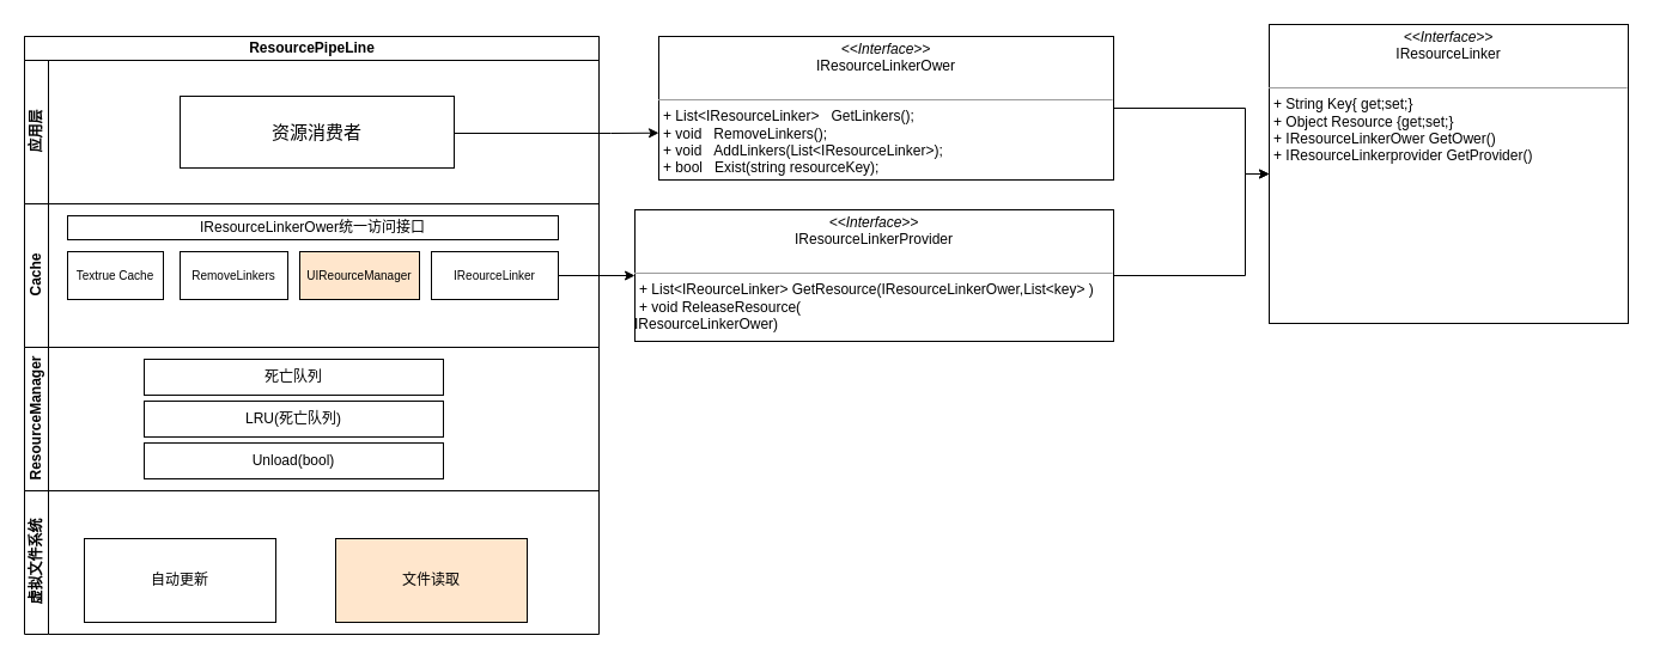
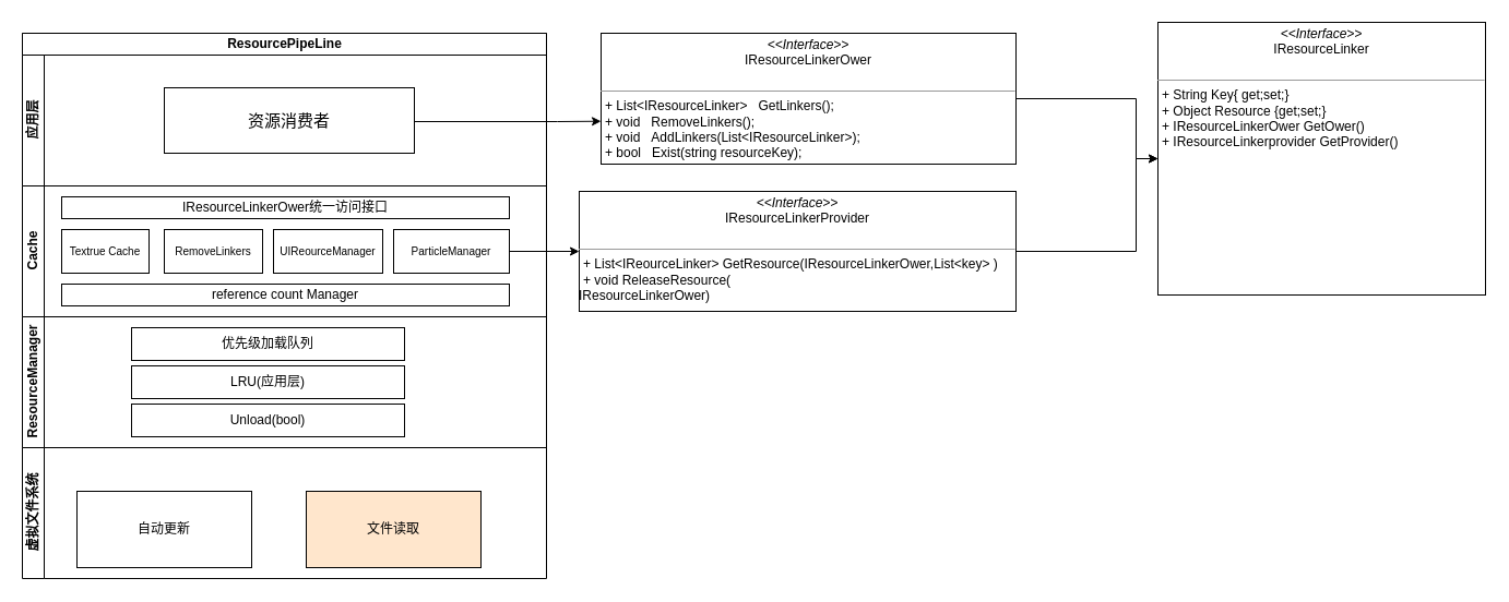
  <mxCell id="0" />
  <mxCell id="1" parent="0" />
  <mxCell id="2" value="you" style="swimlane;html=1;childLayout=stackLayout;resizeParent=1;resizeParentMax=0;horizontal=1;startSize=20;horizontalStack=0;" vertex="1" parent="1"><mxGeometry x="20" y="30" width="480" height="380" as="geometry" /></mxCell>
  <mxCell id="3" value="Lane 1" style="swimlane;html=1;startSize=20;horizontal=0;" vertex="1" parent="2"><mxGeometry y="20" width="480" height="120" as="geometry" /></mxCell>
  <mxCell id="4" value="&lt;font style=&quot;font-size: 15px&quot;&gt;资源消费者&lt;/font&gt;" style="rounded=0;whiteSpace=wrap;html=1;fontSize=9;" vertex="1" parent="3"><mxGeometry x="130" y="30" width="229" height="60" as="geometry" /></mxCell>
  <mxCell id="5" value="Lane 2" style="swimlane;html=1;startSize=20;horizontal=0;" vertex="1" parent="2"><mxGeometry y="140" width="480" height="120" as="geometry" /></mxCell>
  <mxCell id="6" value="&lt;span&gt;IResourceLinkerOwer统一访问接口&lt;/span&gt;" style="rounded=0;whiteSpace=wrap;html=1;" vertex="1" parent="5"><mxGeometry x="36" y="10" width="410" height="20" as="geometry" /></mxCell>
  <mxCell id="7" value="&lt;font&gt;&lt;font style=&quot;font-size: 10px&quot;&gt;Textrue Cache&lt;/font&gt;&lt;br&gt;&lt;/font&gt;" style="rounded=0;whiteSpace=wrap;html=1;" vertex="1" parent="5"><mxGeometry x="36" y="40" width="80" height="40" as="geometry" /></mxCell>
- <mxCell id="8" value="&lt;font style=&quot;font-size: 10px&quot;&gt;UIReourceManager&lt;/font&gt;" style="rounded=0;whiteSpace=wrap;html=1;fillColor=#ffe6cc;" vertex="1" parent="5"><mxGeometry x="230" y="40" width="100" height="40" as="geometry" /></mxCell>
+ <mxCell id="8" value="&lt;font style=&quot;font-size: 10px&quot;&gt;UIReourceManager&lt;/font&gt;" style="rounded=0;whiteSpace=wrap;html=1;" vertex="1" parent="5"><mxGeometry x="230" y="40" width="100" height="40" as="geometry" /></mxCell>
  <mxCell id="9" value="&lt;font style=&quot;font-size: 10px&quot;&gt;RemoveLinkers&lt;/font&gt;" style="rounded=0;whiteSpace=wrap;html=1;" vertex="1" parent="5"><mxGeometry x="130" y="40" width="90" height="40" as="geometry" /></mxCell>
- <mxCell id="10" value="&lt;font style=&quot;font-size: 10px&quot;&gt;IReourceLinker&lt;/font&gt;" style="rounded=0;whiteSpace=wrap;html=1;" vertex="1" parent="5"><mxGeometry x="340" y="40" width="106" height="40" as="geometry" /></mxCell>
+ <mxCell id="10" value="&lt;font style=&quot;font-size: 10px&quot;&gt;ParticleManager&lt;/font&gt;" style="rounded=0;whiteSpace=wrap;html=1;" vertex="1" parent="5"><mxGeometry x="340" y="40" width="106" height="40" as="geometry" /></mxCell>
+ <mxCell id="11" value="reference count Manager" style="rounded=0;whiteSpace=wrap;html=1;" vertex="1" parent="5"><mxGeometry x="36" y="90" width="410" height="20" as="geometry" /></mxCell>
  <mxCell id="12" value="Lane 3" style="swimlane;html=1;startSize=20;horizontal=0;" vertex="1" parent="2"><mxGeometry y="260" width="480" height="120" as="geometry" /></mxCell>
- <mxCell id="13" value="死亡队列" style="rounded=0;whiteSpace=wrap;html=1;" vertex="1" parent="12"><mxGeometry x="100" y="10" width="250" height="30" as="geometry" /></mxCell>
- <mxCell id="14" value="LRU(死亡队列)" style="rounded=0;whiteSpace=wrap;html=1;" vertex="1" parent="12"><mxGeometry x="100" y="45" width="250" height="30" as="geometry" /></mxCell>
+ <mxCell id="13" value="优先级加载队列" style="rounded=0;whiteSpace=wrap;html=1;" vertex="1" parent="12"><mxGeometry x="100" y="10" width="250" height="30" as="geometry" /></mxCell>
+ <mxCell id="14" value="LRU(应用层)" style="rounded=0;whiteSpace=wrap;html=1;" vertex="1" parent="12"><mxGeometry x="100" y="45" width="250" height="30" as="geometry" /></mxCell>
  <mxCell id="15" value="Unload(bool)" style="rounded=0;whiteSpace=wrap;html=1;" vertex="1" parent="12"><mxGeometry x="100" y="80" width="250" height="30" as="geometry" /></mxCell>
  <mxCell id="16" value="ResourcePipeLine" style="swimlane;html=1;childLayout=stackLayout;resizeParent=1;resizeParentMax=0;horizontal=1;startSize=20;horizontalStack=0;" vertex="1" parent="1"><mxGeometry x="20" y="30" width="480" height="380" as="geometry" /></mxCell>
  <mxCell id="17" value="应用层" style="swimlane;html=1;startSize=20;horizontal=0;" vertex="1" parent="16"><mxGeometry y="20" width="480" height="120" as="geometry" /></mxCell>
  <mxCell id="18" value="Cache" style="swimlane;html=1;startSize=20;horizontal=0;" vertex="1" parent="16"><mxGeometry y="140" width="480" height="120" as="geometry" /></mxCell>
  <mxCell id="19" value="ResourceManager&lt;br&gt;" style="swimlane;html=1;startSize=20;horizontal=0;" vertex="1" parent="16"><mxGeometry y="260" width="480" height="120" as="geometry" /></mxCell>
  <mxCell id="20" value="虚拟文件系统&lt;br&gt;" style="swimlane;html=1;startSize=20;horizontal=0;" vertex="1" parent="1"><mxGeometry x="20" y="410" width="480" height="120" as="geometry" /></mxCell>
  <mxCell id="21" value="文件读取" style="rounded=0;whiteSpace=wrap;html=1;fillColor=#ffe6cc;" vertex="1" parent="20"><mxGeometry x="260" y="40" width="160" height="70" as="geometry" /></mxCell>
  <mxCell id="22" value="自动更新" style="rounded=0;whiteSpace=wrap;html=1;" vertex="1" parent="20"><mxGeometry x="50" y="40" width="160" height="70" as="geometry" /></mxCell>
  <mxCell id="23" style="edgeStyle=orthogonalEdgeStyle;rounded=0;orthogonalLoop=1;jettySize=auto;html=1;exitX=1;exitY=0.5;exitDx=0;exitDy=0;entryX=0;entryY=0.5;entryDx=0;entryDy=0;fontSize=9;" edge="1" parent="1" source="24" target="25"><mxGeometry relative="1" as="geometry"><Array as="points"><mxPoint x="1040" y="90" /><mxPoint x="1040" y="145" /></Array></mxGeometry></mxCell>
  <mxCell id="24" value="&lt;p style=&quot;margin: 0px ; margin-top: 4px ; text-align: center&quot;&gt;&lt;i&gt;&amp;lt;&amp;lt;Interface&amp;gt;&amp;gt;&lt;/i&gt;&lt;br&gt;&lt;span&gt;IResourceLinkerOwer&lt;/span&gt;&lt;br&gt;&lt;/p&gt;&lt;p style=&quot;margin: 0px ; margin-left: 4px&quot;&gt;&lt;br&gt;&lt;/p&gt;&lt;hr size=&quot;1&quot;&gt;&lt;p style=&quot;margin: 0px ; margin-left: 4px&quot;&gt;+ List&amp;lt;&lt;span style=&quot;text-align: center&quot;&gt;IResourceLinker&lt;/span&gt;&amp;gt;&amp;nbsp; &amp;nbsp;GetLinkers();&lt;br&gt;&lt;/p&gt;&lt;p style=&quot;margin: 0px ; margin-left: 4px&quot;&gt;+ void&amp;nbsp; &amp;nbsp;RemoveLinkers();&lt;/p&gt;&lt;p style=&quot;margin: 0px ; margin-left: 4px&quot;&gt;+ void&amp;nbsp; &amp;nbsp;AddLinkers(List&amp;lt;IResourceLinker&amp;gt;);&lt;br&gt;&lt;/p&gt;&lt;p style=&quot;margin: 0px ; margin-left: 4px&quot;&gt;+ bool&amp;nbsp; &amp;nbsp;Exist(string resourceKey);&lt;/p&gt;" style="verticalAlign=top;align=left;overflow=fill;fontSize=12;fontFamily=Helvetica;html=1;" vertex="1" parent="1"><mxGeometry x="550" y="30" width="380" height="120" as="geometry" /></mxCell>
  <mxCell id="25" value="&lt;p style=&quot;margin: 0px ; margin-top: 4px ; text-align: center&quot;&gt;&lt;i&gt;&amp;lt;&amp;lt;Interface&amp;gt;&amp;gt;&lt;/i&gt;&lt;br&gt;IResourceLinker&lt;/p&gt;&lt;p style=&quot;margin: 0px ; margin-left: 4px&quot;&gt;&lt;br&gt;&lt;/p&gt;&lt;hr size=&quot;1&quot;&gt;&lt;p style=&quot;margin: 0px ; margin-left: 4px&quot;&gt;+ String Key{ get;set;}&lt;/p&gt;&lt;p style=&quot;margin: 0px ; margin-left: 4px&quot;&gt;+ Object Resource {get;set;}&lt;/p&gt;&lt;p style=&quot;margin: 0px ; margin-left: 4px&quot;&gt;+&amp;nbsp;&lt;span style=&quot;text-align: center&quot;&gt;IResourceLinkerOwer GetOwer()&lt;/span&gt;&lt;/p&gt;&lt;p style=&quot;margin: 0px 0px 0px 4px&quot;&gt;+&amp;nbsp;&lt;span style=&quot;text-align: center&quot;&gt;IResourceLinkerprovider GetProvider()&lt;/span&gt;&lt;/p&gt;&lt;div&gt;&lt;span style=&quot;text-align: center&quot;&gt;&lt;br&gt;&lt;/span&gt;&lt;/div&gt;" style="verticalAlign=top;align=left;overflow=fill;fontSize=12;fontFamily=Helvetica;html=1;" vertex="1" parent="1"><mxGeometry x="1060" y="20" width="300" height="250" as="geometry" /></mxCell>
  <mxCell id="26" style="edgeStyle=orthogonalEdgeStyle;rounded=0;orthogonalLoop=1;jettySize=auto;html=1;exitX=1;exitY=0.5;exitDx=0;exitDy=0;entryX=0;entryY=0.5;entryDx=0;entryDy=0;fontSize=9;" edge="1" parent="1" source="27" target="25"><mxGeometry relative="1" as="geometry"><Array as="points"><mxPoint x="1040" y="230" /><mxPoint x="1040" y="145" /></Array></mxGeometry></mxCell>
  <mxCell id="27" value="&lt;p style=&quot;margin: 0px ; margin-top: 4px ; text-align: center&quot;&gt;&lt;i&gt;&amp;lt;&amp;lt;Interface&amp;gt;&amp;gt;&lt;/i&gt;&lt;br&gt;IResourceLinkerProvider&lt;br&gt;&lt;/p&gt;&lt;p style=&quot;margin: 0px ; margin-left: 4px&quot;&gt;&lt;br&gt;&lt;/p&gt;&lt;hr size=&quot;1&quot;&gt;&lt;p style=&quot;margin: 0px ; margin-left: 4px&quot;&gt;+ List&amp;lt;IReourceLinker&amp;gt; GetResource(&lt;span style=&quot;text-align: center&quot;&gt;IResourceLinkerOwer,&lt;/span&gt;&lt;span&gt;List&amp;lt;key&amp;gt; )&lt;/span&gt;&lt;/p&gt;&lt;p style=&quot;margin: 0px ; margin-left: 4px&quot;&gt;+ void ReleaseResource(&lt;/p&gt;&lt;span style=&quot;text-align: center&quot;&gt;IResourceLinkerOwer&lt;/span&gt;&lt;span&gt;)&lt;/span&gt;&lt;span style=&quot;text-align: center&quot;&gt;&lt;br&gt;&lt;/span&gt;" style="verticalAlign=top;align=left;overflow=fill;fontSize=12;fontFamily=Helvetica;html=1;" vertex="1" parent="1"><mxGeometry x="530" y="175" width="400" height="110" as="geometry" /></mxCell>
  <mxCell id="28" style="edgeStyle=orthogonalEdgeStyle;rounded=0;orthogonalLoop=1;jettySize=auto;html=1;exitX=1;exitY=0.5;exitDx=0;exitDy=0;fontSize=9;" edge="1" parent="1" source="10" target="27"><mxGeometry relative="1" as="geometry" /></mxCell>
  <mxCell id="29" style="edgeStyle=orthogonalEdgeStyle;rounded=0;orthogonalLoop=1;jettySize=auto;html=1;exitX=1;exitY=0.5;exitDx=0;exitDy=0;fontSize=9;" edge="1" parent="1" source="4"><mxGeometry relative="1" as="geometry"><mxPoint x="550" y="110.714" as="targetPoint" /><Array as="points"><mxPoint x="510" y="111" /><mxPoint x="510" y="111" /></Array></mxGeometry></mxCell>
